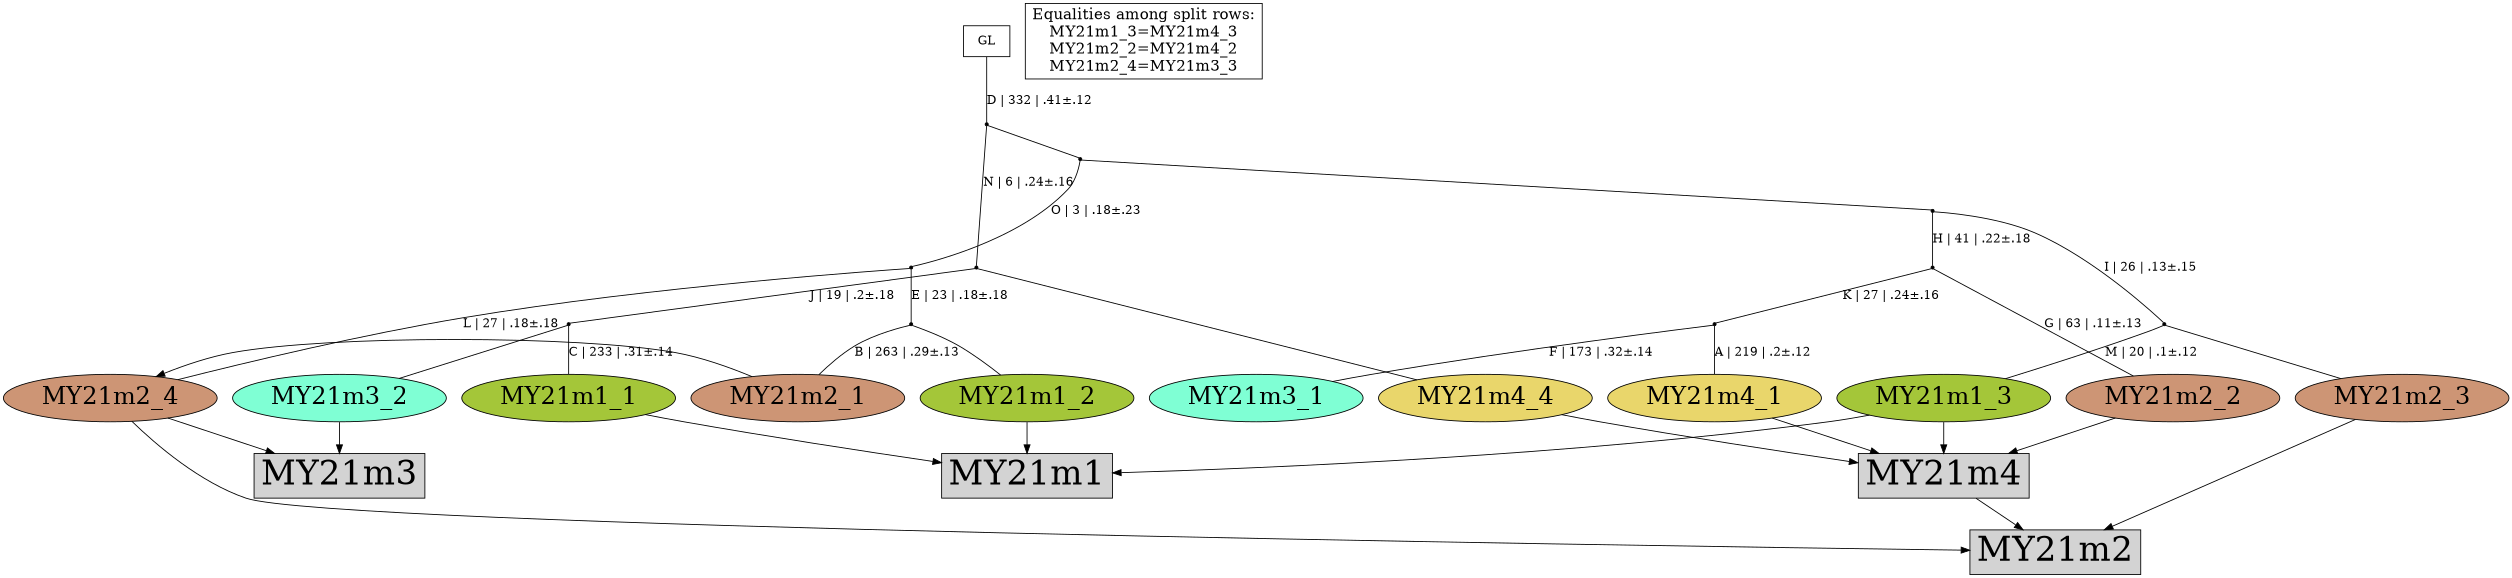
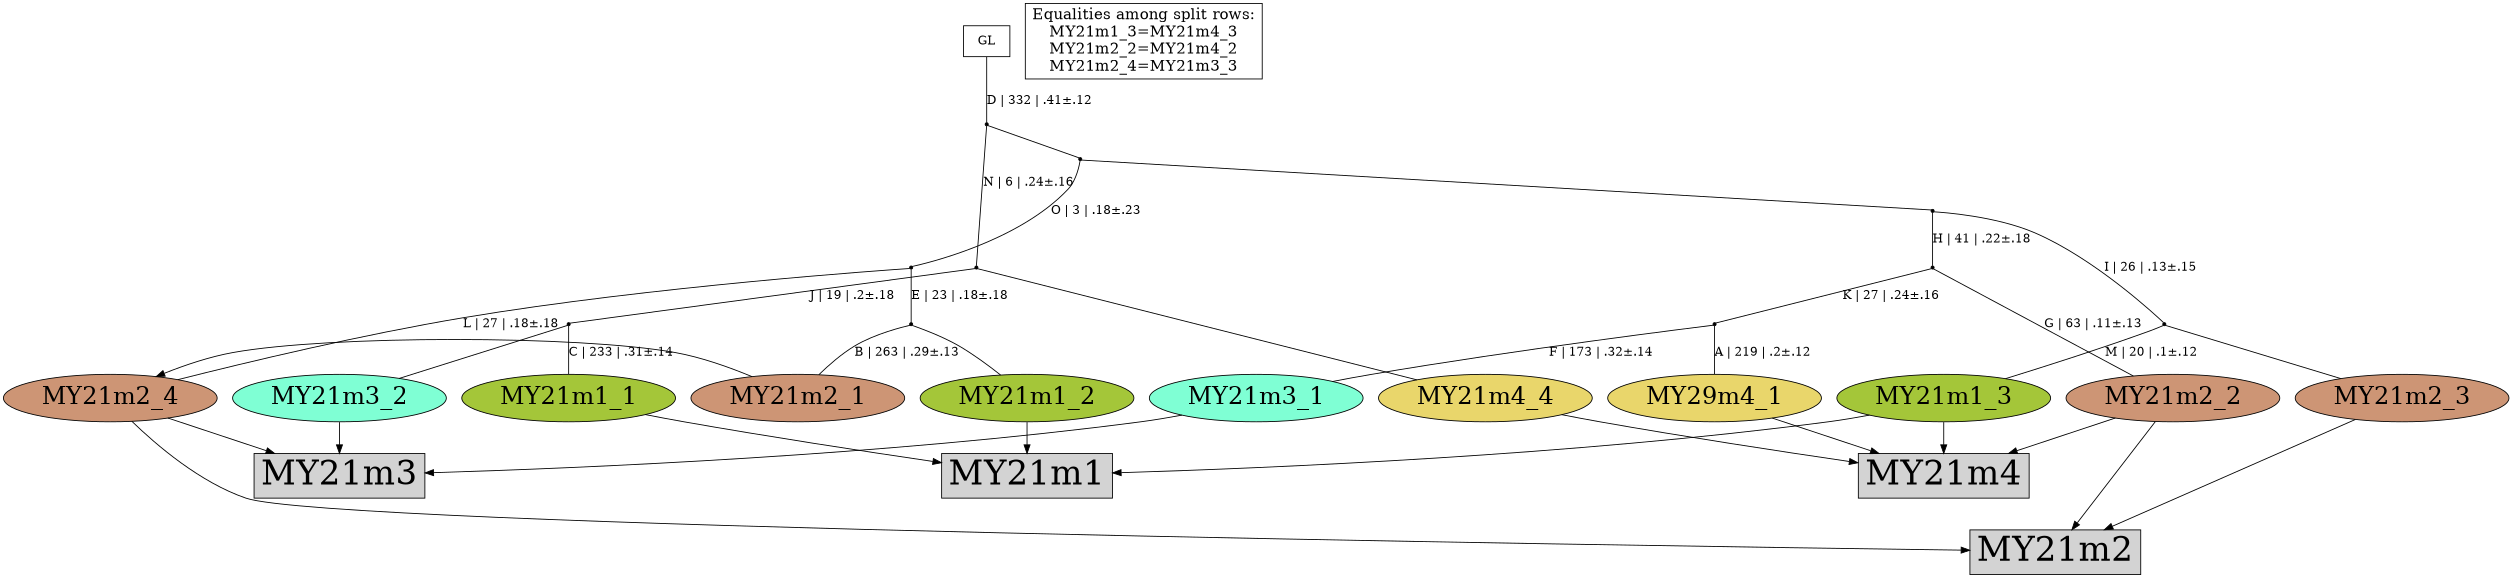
  digraph {
    node [fillcolor=black shape=oval style=filled]
    edge [arrowhead=none]
    n1 [fillcolor="#a4c639" fontsize=28 label=MY21m1_1]
    n2 [fillcolor="#a4c639" fontsize=28 label=MY21m1_2]
    n3 [fillcolor="#a4c639" fontsize=28 label=MY21m1_3]
    n4 [fillcolor="#cd9575" fontsize=28 label=MY21m2_1]
    n5 [fillcolor="#cd9575" fontsize=28 label=MY21m2_2]
    n6 [fillcolor="#cd9575" fontsize=28 label=MY21m2_3]
    n7 [fillcolor="#cd9575" fontsize=28 label=MY21m2_4]
    n8 [fillcolor="#7fffd4" fontsize=28 label=MY21m3_1]
    n9 [fillcolor="#7fffd4" fontsize=28 label=MY21m3_2]
-   n10 [fillcolor="#e9d66b" fontsize=28 label=MY21m4_1]
+   n10 [fillcolor="#e9d66b" fontsize=28 label=MY29m4_1]
    n11 [fillcolor="#e9d66b" fontsize=28 label=MY21m4_4]
    n12 [fontsize=40 label=MY21m1 shape=box fillcolor=""]
    n13 [fontsize=40 label=MY21m4 shape=box fillcolor=""]
    n14 [fontsize=40 label=MY21m2 shape=box fillcolor=""]
    n15 [fontsize=40 label=MY21m3 shape=box fillcolor=""]
    n16 [fontsize=18 label="Equalities among split rows:\nMY21m1_3=MY21m4_3\nMY21m2_2=MY21m4_2\nMY21m2_4=MY21m3_3\n" shape=box fillcolor="" style=""]
    Int1 [shape=point]
    Int2 [shape=point]
    Int3 [shape=point]
    Int4 [shape=point]
    Int5 [shape=point]
    Int6 [shape=point]
    Int7 [shape=point]
    Int8 [shape=point]
    Int9 [shape=point]
    Int10 [shape=point]
    n27 [fillcolor=white label=GL shape=box]
    subgraph sub_1 {
      rank=same
      n1
      n2
      n3
      n4
      n5
      n6
      n7
      n8
      n9
      n10
      n11
    }
    n1 -> n12 [arrowhead=normal]
    n2 -> n12 [arrowhead=normal]
    n3 -> n12 [arrowhead=normal]
    n3 -> n13 [arrowhead=normal]
    n4 -> n7 [arrowhead=normal]
    n5 -> n13 [arrowhead=normal]
-   n13 -> n14 [arrowhead=normal]
+   n5 -> n14 [arrowhead=normal]
    n6 -> n14 [arrowhead=normal]
    n7 -> n14 [arrowhead=normal]
    n7 -> n15 [arrowhead=normal]
+   n8 -> n15 [arrowhead=normal]
    n9 -> n15 [arrowhead=normal]
    n10 -> n13 [arrowhead=normal]
    n11 -> n13 [arrowhead=normal]
    Int1 -> n8 [label="F | 173 | .32±.14"]
    Int1 -> n10 [label="A | 219 | .2±.12"]
    Int2 -> n2
    Int2 -> n4 [label="B | 263 | .29±.13"]
    Int3 -> n1 [label="C | 233 | .31±.14"]
    Int3 -> n9
    Int4 -> n11
    Int4 -> Int3 [label="J | 19 | .2±.18"]
    Int5 -> n7 [label="L | 27 | .18±.18"]
    Int5 -> Int2 [label="E | 23 | .18±.18"]
    Int6 -> n5 [label="G | 63 | .11±.13"]
    Int6 -> Int1 [label="K | 27 | .24±.16"]
    Int7 -> n3 [label="M | 20 | .1±.12"]
    Int7 -> n6
    Int8 -> Int6 [label="H | 41 | .22±.18"]
    Int8 -> Int7 [label="I | 26 | .13±.15"]
    Int9 -> Int5 [label="O | 3 | .18±.23"]
    Int9 -> Int8
    Int10 -> Int4 [label="N | 6 | .24±.16"]
    Int10 -> Int9
    n27 -> Int10 [label="D | 332 | .41±.12"]
  }
